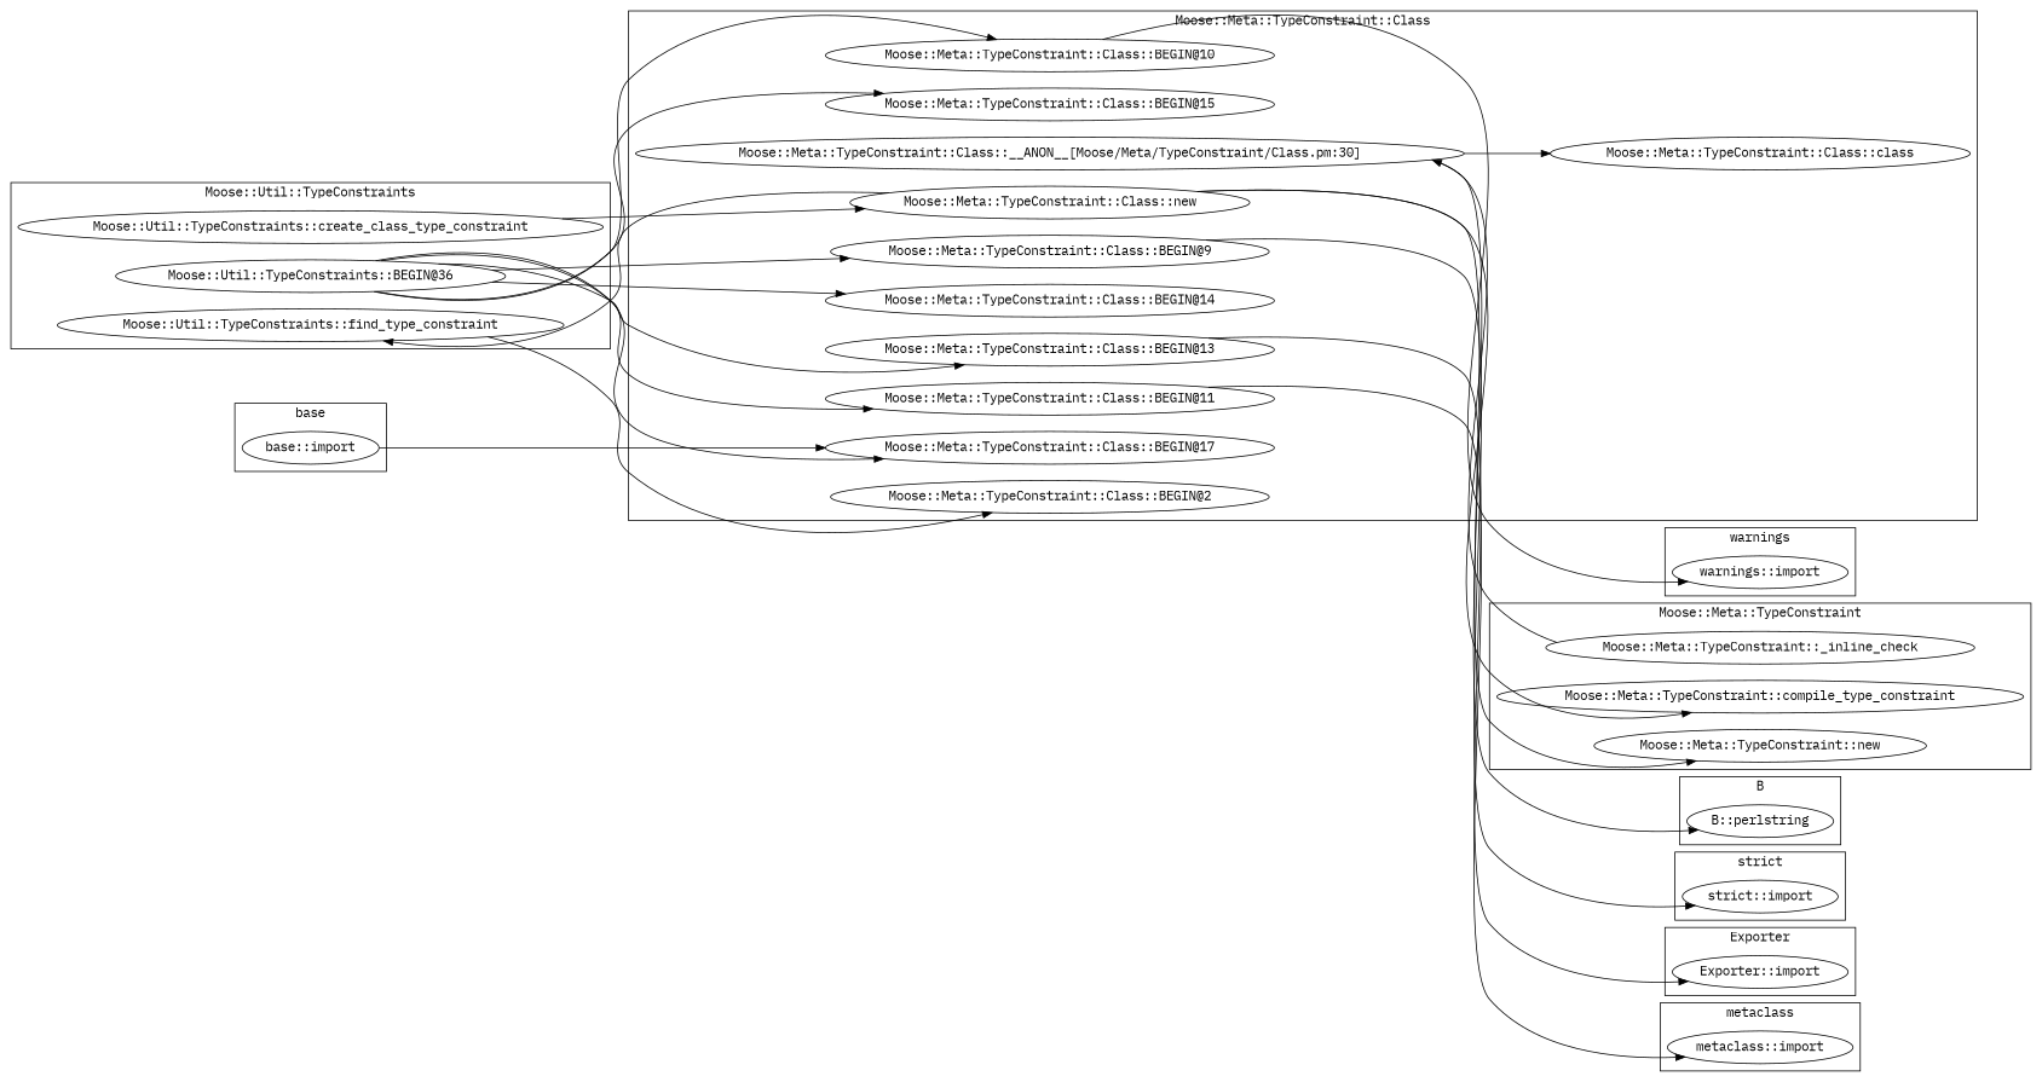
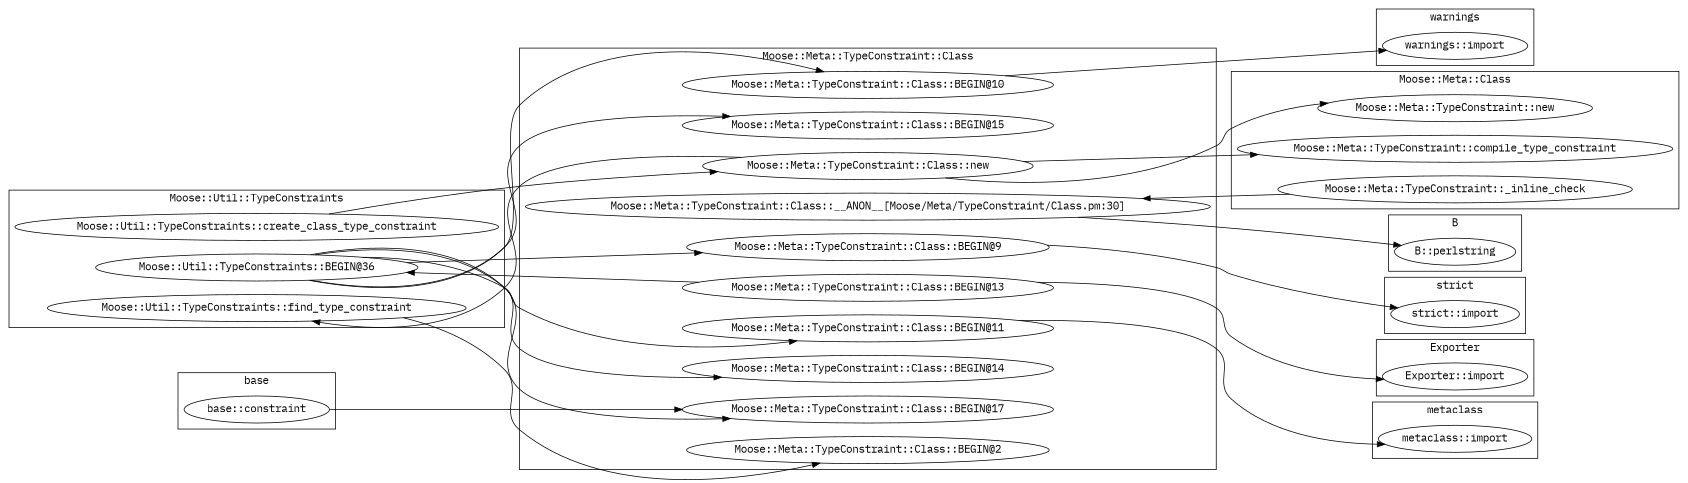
  digraph {
    fontname="IBM Plex Mono"
    rankdir=LR
    node [fontname="IBM Plex Mono"]
    edge [fontname="IBM Plex Mono"]
    "B::perlstring"
    "Moose::Util::TypeConstraints::create_class_type_constraint"
    "Moose::Util::TypeConstraints::BEGIN@36"
    "Moose::Util::TypeConstraints::find_type_constraint"
    "warnings::import"
    "metaclass::import"
    "Moose::Meta::TypeConstraint::Class::BEGIN@15"
    "Moose::Meta::TypeConstraint::Class::BEGIN@10"
-   "Moose::Meta::TypeConstraint::Class::class"
    "Moose::Meta::TypeConstraint::Class::BEGIN@14"
    "Moose::Meta::TypeConstraint::Class::new"
    "Moose::Meta::TypeConstraint::Class::BEGIN@2"
    "Moose::Meta::TypeConstraint::Class::__ANON__[Moose/Meta/TypeConstraint/Class.pm:30]"
    "Moose::Meta::TypeConstraint::Class::BEGIN@17"
    "Moose::Meta::TypeConstraint::Class::BEGIN@9"
    "Moose::Meta::TypeConstraint::Class::BEGIN@13"
    "Moose::Meta::TypeConstraint::Class::BEGIN@11"
-   "base::import"
+   "base::import" [label="base::constraint"]
    "strict::import"
    "Exporter::import"
    "Moose::Meta::TypeConstraint::compile_type_constraint"
    "Moose::Meta::TypeConstraint::_inline_check"
    "Moose::Meta::TypeConstraint::new"
    subgraph cluster_1 {
      label=B
      "B::perlstring"
    }
    subgraph cluster_2 {
      label="Moose::Util::TypeConstraints"
      "Moose::Util::TypeConstraints::create_class_type_constraint"
      "Moose::Util::TypeConstraints::BEGIN@36"
      "Moose::Util::TypeConstraints::find_type_constraint"
    }
    subgraph cluster_3 {
      label=warnings
      "warnings::import"
    }
    subgraph cluster_4 {
      label=metaclass
      "metaclass::import"
    }
    subgraph cluster_5 {
      label="Moose::Meta::TypeConstraint::Class"
      "Moose::Meta::TypeConstraint::Class::BEGIN@15"
      "Moose::Meta::TypeConstraint::Class::BEGIN@10"
-     "Moose::Meta::TypeConstraint::Class::class"
      "Moose::Meta::TypeConstraint::Class::BEGIN@14"
      "Moose::Meta::TypeConstraint::Class::new"
      "Moose::Meta::TypeConstraint::Class::BEGIN@2"
      "Moose::Meta::TypeConstraint::Class::__ANON__[Moose/Meta/TypeConstraint/Class.pm:30]"
      "Moose::Meta::TypeConstraint::Class::BEGIN@17"
      "Moose::Meta::TypeConstraint::Class::BEGIN@9"
      "Moose::Meta::TypeConstraint::Class::BEGIN@13"
      "Moose::Meta::TypeConstraint::Class::BEGIN@11"
    }
    subgraph cluster_6 {
      label=base
      "base::import"
    }
    subgraph cluster_7 {
      label="strict"
      "strict::import"
    }
    subgraph cluster_8 {
      label=Exporter
      "Exporter::import"
    }
    subgraph cluster_9 {
-     label="Moose::Meta::TypeConstraint"
+     label="Moose::Meta::Class"
      "Moose::Meta::TypeConstraint::compile_type_constraint"
      "Moose::Meta::TypeConstraint::_inline_check"
      "Moose::Meta::TypeConstraint::new"
    }
    "Moose::Util::TypeConstraints::create_class_type_constraint" -> "Moose::Meta::TypeConstraint::Class::new"
    "Moose::Util::TypeConstraints::BEGIN@36" -> "Moose::Meta::TypeConstraint::Class::BEGIN@15"
    "Moose::Util::TypeConstraints::BEGIN@36" -> "Moose::Meta::TypeConstraint::Class::BEGIN@10"
    "Moose::Util::TypeConstraints::BEGIN@36" -> "Moose::Meta::TypeConstraint::Class::BEGIN@14"
    "Moose::Util::TypeConstraints::BEGIN@36" -> "Moose::Meta::TypeConstraint::Class::BEGIN@17"
    "Moose::Util::TypeConstraints::BEGIN@36" -> "Moose::Meta::TypeConstraint::Class::BEGIN@9"
-   "Moose::Util::TypeConstraints::BEGIN@36" -> "Moose::Meta::TypeConstraint::Class::BEGIN@13"
+   "Moose::Meta::TypeConstraint::Class::BEGIN@13" -> "Moose::Util::TypeConstraints::BEGIN@36"
    "Moose::Util::TypeConstraints::BEGIN@36" -> "Moose::Meta::TypeConstraint::Class::BEGIN@11"
    "Moose::Util::TypeConstraints::find_type_constraint" -> "Moose::Meta::TypeConstraint::Class::BEGIN@2"
    "Moose::Meta::TypeConstraint::Class::BEGIN@10" -> "warnings::import"
    "Moose::Meta::TypeConstraint::Class::new" -> "Moose::Util::TypeConstraints::find_type_constraint"
    "Moose::Meta::TypeConstraint::Class::new" -> "Moose::Meta::TypeConstraint::compile_type_constraint"
    "Moose::Meta::TypeConstraint::Class::new" -> "Moose::Meta::TypeConstraint::new"
    "Moose::Meta::TypeConstraint::Class::__ANON__[Moose/Meta/TypeConstraint/Class.pm:30]" -> "B::perlstring"
-   "Moose::Meta::TypeConstraint::Class::__ANON__[Moose/Meta/TypeConstraint/Class.pm:30]" -> "Moose::Meta::TypeConstraint::Class::class"
    "Moose::Meta::TypeConstraint::Class::BEGIN@9" -> "strict::import"
    "Moose::Meta::TypeConstraint::Class::BEGIN@13" -> "Exporter::import"
    "Moose::Meta::TypeConstraint::Class::BEGIN@11" -> "metaclass::import"
    "base::import" -> "Moose::Meta::TypeConstraint::Class::BEGIN@17"
    "Moose::Meta::TypeConstraint::_inline_check" -> "Moose::Meta::TypeConstraint::Class::__ANON__[Moose/Meta/TypeConstraint/Class.pm:30]"
  }
